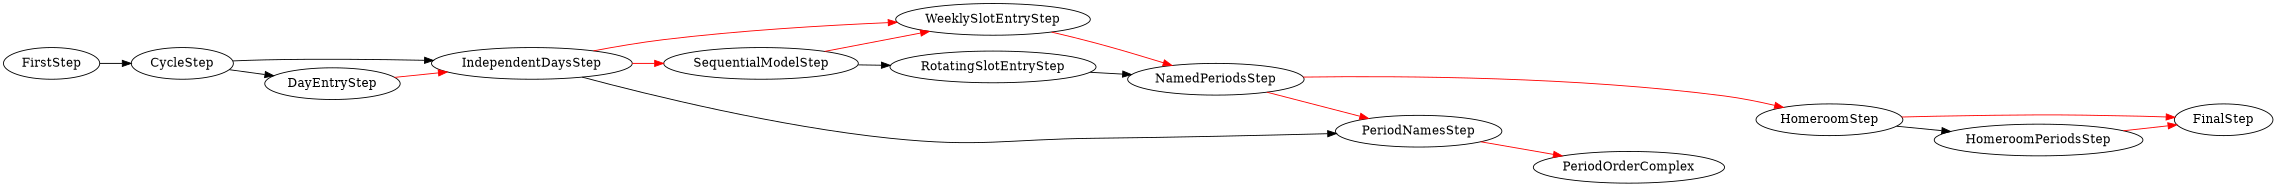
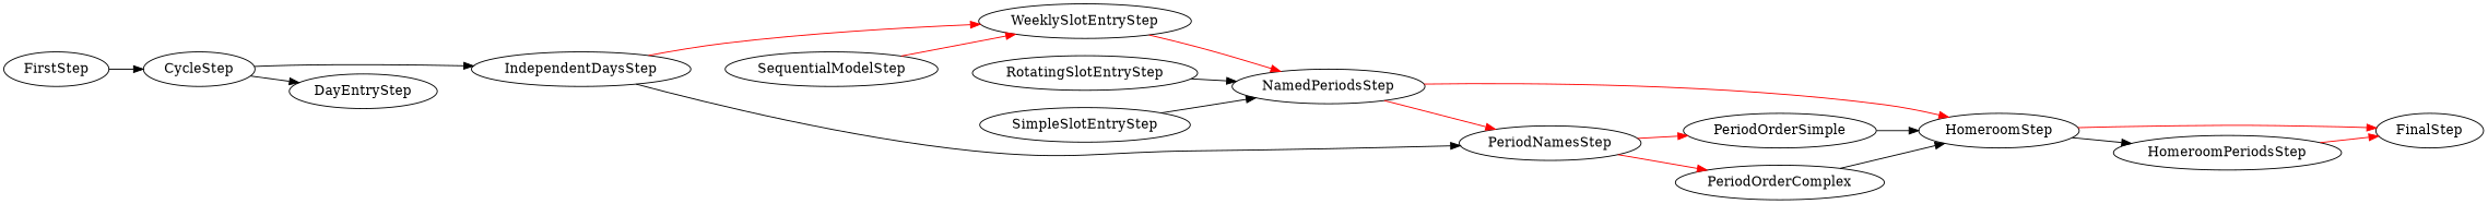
  digraph {
    rankdir=LR
    edge [color=red]
    FirstStep
    CycleStep
    IndependentDaysStep
    DayEntryStep
    WeeklySlotEntryStep
    SequentialModelStep
    PeriodNamesStep
+   SimpleSlotEntryStep
    NamedPeriodsStep
    RotatingSlotEntryStep
    HomeroomStep
+   PeriodOrderSimple
    PeriodOrderComplex
    FinalStep
    HomeroomPeriodsStep
    FirstStep -> CycleStep [color=black]
    CycleStep -> IndependentDaysStep [color=black]
    CycleStep -> DayEntryStep [color=black]
    IndependentDaysStep -> WeeklySlotEntryStep
-   IndependentDaysStep -> SequentialModelStep
    IndependentDaysStep -> PeriodNamesStep [color=black]
-   DayEntryStep -> IndependentDaysStep
    WeeklySlotEntryStep -> NamedPeriodsStep
    SequentialModelStep -> WeeklySlotEntryStep
-   SequentialModelStep -> RotatingSlotEntryStep [color=black]
+   PeriodNamesStep -> PeriodOrderSimple
    PeriodNamesStep -> PeriodOrderComplex
+   SimpleSlotEntryStep -> NamedPeriodsStep [color=black]
    NamedPeriodsStep -> PeriodNamesStep
    NamedPeriodsStep -> HomeroomStep
    RotatingSlotEntryStep -> NamedPeriodsStep [color=black]
    HomeroomStep -> FinalStep
    HomeroomStep -> HomeroomPeriodsStep [color=black]
+   PeriodOrderSimple -> HomeroomStep [color=black]
+   PeriodOrderComplex -> HomeroomStep [color=black]
    HomeroomPeriodsStep -> FinalStep
  }
